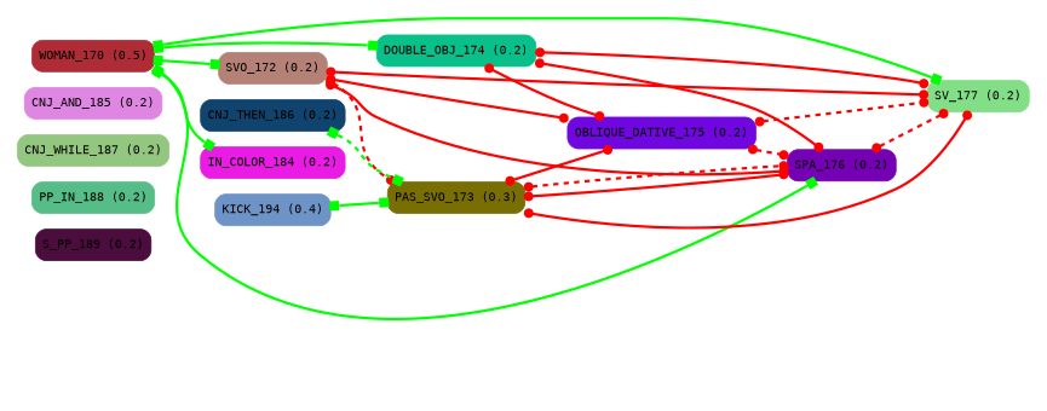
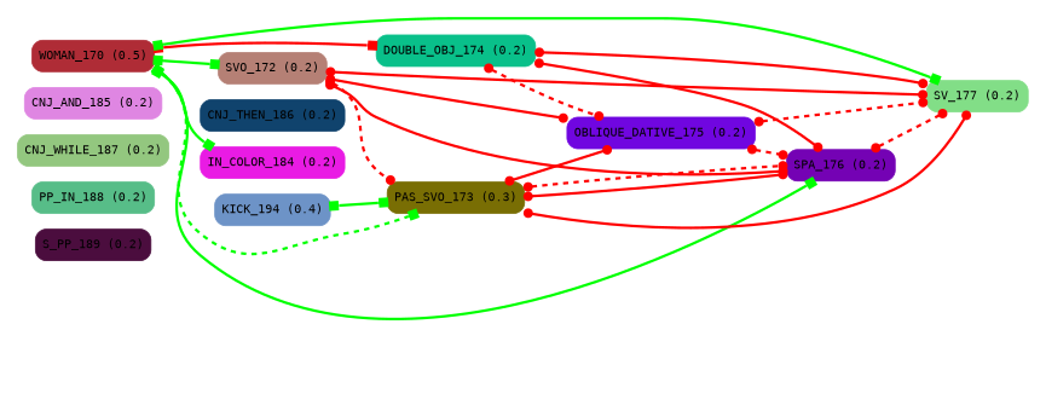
  digraph {
    compound=true
    labeljust=l
    rankdir=LR
    style=rounded
    node [fontname=consolas fontsize=14 shape=box style="filled, rounded"]
    edge [arrowhead=dot arrowtail=dot color=red dir=both penwidth=3 splines=spline style=bold]
    n1 [color="#af2c36" fillcolor="#af2c36" label=<<FONT FACE="consolas">WOMAN_170 (0.5)</FONT>>]
    n2 [color="#b58075" fillcolor="#b58075" label=<<FONT FACE="consolas">SVO_172 (0.2)</FONT>>]
    n3 [color="#796e04" fillcolor="#796e04" label=<<FONT FACE="consolas">PAS_SVO_173 (0.3)</FONT>>]
    n4 [color="#09c08a" fillcolor="#09c08a" label=<<FONT FACE="consolas">DOUBLE_OBJ_174 (0.2)</FONT>>]
    n5 [color="#7006e0" fillcolor="#7006e0" label=<<FONT FACE="consolas">OBLIQUE_DATIVE_175 (0.2)</FONT>>]
    n6 [color="#7402b4" fillcolor="#7402b4" label=<<FONT FACE="consolas">SPA_176 (0.2)</FONT>>]
    n7 [color="#82de87" fillcolor="#82de87" label=<<FONT FACE="consolas">SV_177 (0.2)</FONT>>]
    n8 [color="#e91be4" fillcolor="#e91be4" label=<<FONT FACE="consolas">IN_COLOR_184 (0.2)</FONT>>]
    n9 [color="#df86e2" fillcolor="#df86e2" label=<<FONT FACE="consolas">CNJ_AND_185 (0.2)</FONT>>]
    n10 [color="#10436d" fillcolor="#10436d" label=<<FONT FACE="consolas">CNJ_THEN_186 (0.2)</FONT>>]
    n11 [color="#93c77f" fillcolor="#93c77f" label=<<FONT FACE="consolas">CNJ_WHILE_187 (0.2)</FONT>>]
    n12 [color="#57bd88" fillcolor="#57bd88" label=<<FONT FACE="consolas">PP_IN_188 (0.2)</FONT>>]
    n13 [color="#4b0d3e" fillcolor="#4b0d3e" label=<<FONT FACE="consolas">S_PP_189 (0.2)</FONT>>]
    n14 [color="#6d93c7" fillcolor="#6d93c7" label=<<FONT FACE="consolas">KICK_194 (0.4)</FONT>>]
    subgraph cluster_1 {
      color=white
      fill=white
      n1
      n2
      n3
      n4
      n5
      n6
      n7
      n8
      n9
      n10
      n11
      n12
      n13
      n14
    }
    n1 -> n2 [arrowhead=box arrowtail=box color=green]
-   n10 -> n3 [arrowhead=box arrowtail=box color=green style=dashed]
-   n1 -> n4 [arrowhead=box arrowtail=box color=green]
+   n1 -> n3 [arrowhead=box arrowtail=box color=green style=dashed]
+   n1 -> n4 [arrowhead=box arrowtail=box]
    n1 -> n6 [arrowhead=box arrowtail=box color=green]
    n1 -> n7 [arrowhead=box arrowtail=box color=green]
    n1 -> n8 [arrowhead=box arrowtail=box color=green]
    n2 -> n3 [style=dashed]
    n2 -> n5
    n2 -> n6
    n2 -> n7
    n3 -> n5
    n3 -> n6
    n3 -> n6 [style=dashed]
    n3 -> n7
-   n4 -> n5
+   n4 -> n5 [style=dashed]
    n4 -> n6
    n4 -> n7
    n5 -> n6 [style=dashed]
    n5 -> n7 [style=dashed]
    n6 -> n7 [style=dashed]
    n14 -> n3 [arrowhead=box arrowtail=box color=green]
  }
